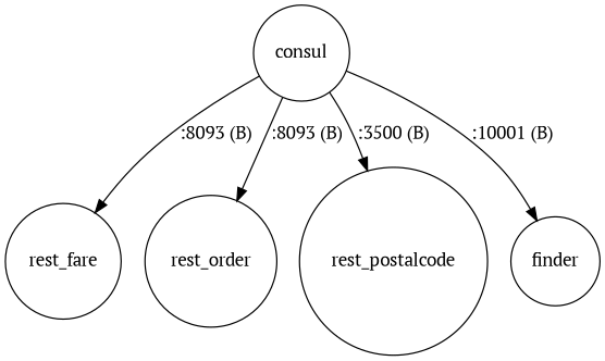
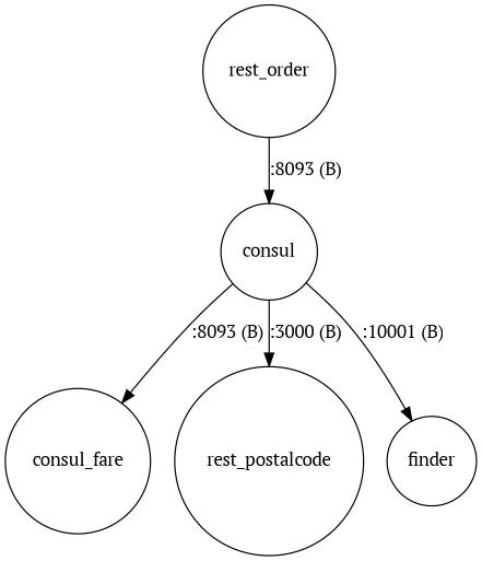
  digraph {
    fontname="PT Serif"
    node [fontname="PT Serif" shape=circle]
    edge [fontname="PT Serif"]
    consul
-   rest_fare
+   rest_fare [label=consul_fare]
    rest_order
    rest_postalcode
    finder
    consul -> rest_fare [label=":8093 (B)"]
-   consul -> rest_order [label=":8093 (B)"]
-   consul -> rest_postalcode [label=":3500 (B)"]
+   rest_order -> consul [label=":8093 (B)"]
+   consul -> rest_postalcode [label=":3000 (B)"]
    consul -> finder [label=":10001 (B)"]
  }
